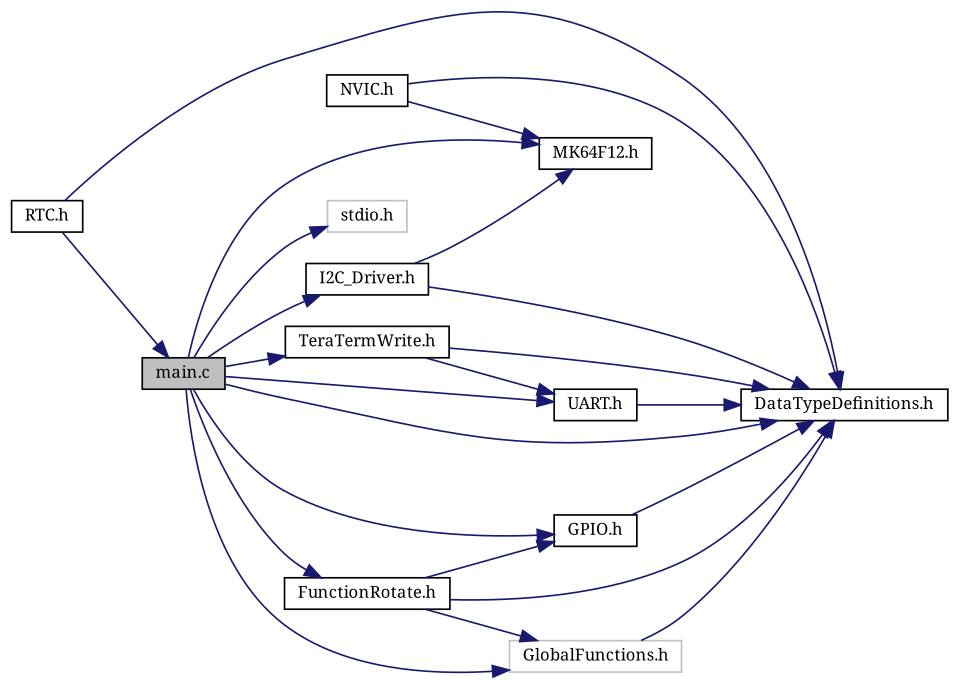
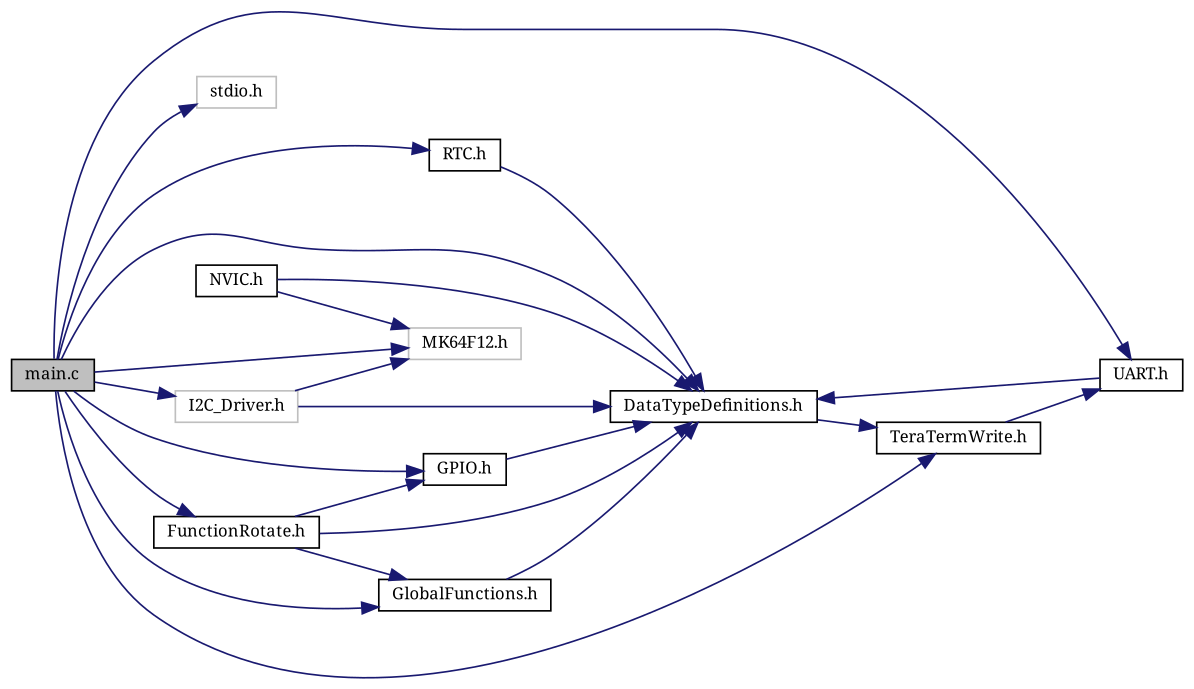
  digraph {
    fontname="Noto Serif"
    rankdir=LR
    node [color=black fillcolor=white fontname="Noto Serif" fontsize=10 shape=record style=filled]
    edge [color=midnightblue fontname="Noto Serif" fontsize=10 labelfontname=Helvetica labelfontsize=10 style=solid]
    n1 [fillcolor=grey75 fontcolor=black height=0.2 label="main.c" width=0.4]
    n2 [color=grey75 height=0.2 label="stdio.h" width=0.4]
    n3 [height=0.2 label="GPIO.h" width=0.4]
    n4 [height=0.2 label="DataTypeDefinitions.h" width=0.4]
-   n5 [color=grey75 height=0.2 label="GlobalFunctions.h" width=0.4]
-   n6 [height=0.2 label="MK64F12.h" width=0.4]
+   n5 [height=0.2 label="GlobalFunctions.h" width=0.4]
+   n6 [color=grey75 height=0.2 label="MK64F12.h" width=0.4]
    n7 [height=0.2 label="FunctionRotate.h" width=0.4]
    n8 [height=0.2 label="UART.h" width=0.4]
    n9 [height=0.2 label="TeraTermWrite.h" width=0.4]
-   n10 [height=0.2 label="I2C_Driver.h" width=0.4]
+   n10 [color=grey75 height=0.2 label="I2C_Driver.h" width=0.4]
    n11 [height=0.2 label="RTC.h" width=0.4]
    n12 [height=0.2 label="NVIC.h" width=0.4]
    n1 -> n2
    n1 -> n3
    n1 -> n4
    n1 -> n5
    n1 -> n6
    n1 -> n7
    n1 -> n8
    n1 -> n9
    n1 -> n10
-   n11 -> n1
+   n1 -> n11
    n3 -> n4
    n5 -> n4
    n7 -> n3
    n7 -> n4
    n7 -> n5
    n8 -> n4
-   n9 -> n4
+   n4 -> n9
    n9 -> n8
    n10 -> n4
    n10 -> n6
    n11 -> n4
    n12 -> n4
    n12 -> n6
  }
